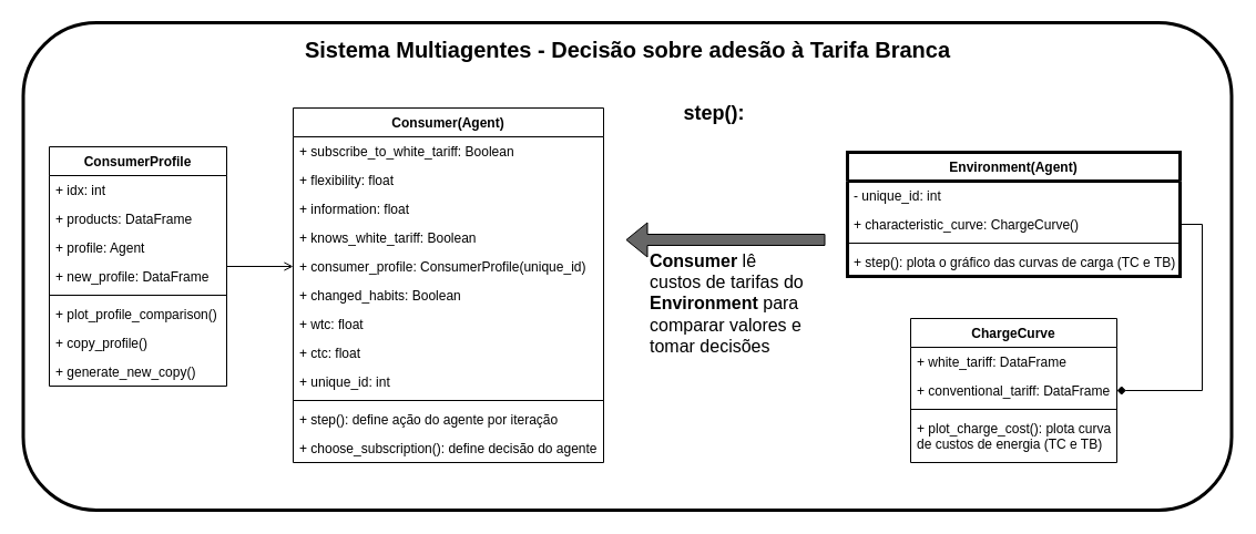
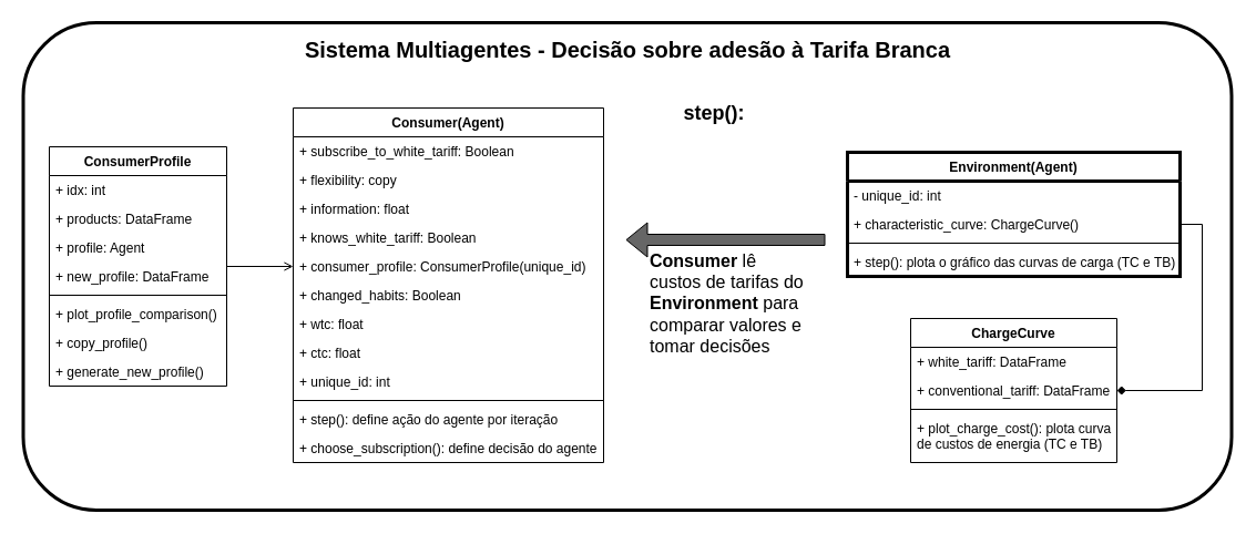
  <mxCell id="0" />
  <mxCell id="1" parent="0" />
  <mxCell id="2" value="" style="rounded=1;whiteSpace=wrap;html=1;strokeWidth=3;fillColor=none;" vertex="1" parent="1"><mxGeometry x="20.5" y="20" width="1090" height="440" as="geometry" /></mxCell>
  <mxCell id="3" value="Consumer(Agent)" style="swimlane;fontStyle=1;childLayout=stackLayout;horizontal=1;startSize=26;fillColor=none;horizontalStack=0;resizeParent=1;resizeParentMax=0;resizeLast=0;collapsible=1;marginBottom=0;" vertex="1" parent="1"><mxGeometry x="264" y="97" width="280" height="320" as="geometry" /></mxCell>
  <mxCell id="4" value="+ subscribe_to_white_tariff: Boolean" style="text;strokeColor=none;fillColor=none;align=left;verticalAlign=top;spacingLeft=4;spacingRight=4;overflow=hidden;rotatable=0;points=[[0,0.5],[1,0.5]];portConstraint=eastwest;" vertex="1" parent="3"><mxGeometry y="26" width="280" height="26" as="geometry" /></mxCell>
- <mxCell id="5" value="+ flexibility: float" style="text;strokeColor=none;fillColor=none;align=left;verticalAlign=top;spacingLeft=4;spacingRight=4;overflow=hidden;rotatable=0;points=[[0,0.5],[1,0.5]];portConstraint=eastwest;" vertex="1" parent="3"><mxGeometry y="52" width="280" height="26" as="geometry" /></mxCell>
+ <mxCell id="5" value="+ flexibility: copy" style="text;strokeColor=none;fillColor=none;align=left;verticalAlign=top;spacingLeft=4;spacingRight=4;overflow=hidden;rotatable=0;points=[[0,0.5],[1,0.5]];portConstraint=eastwest;" vertex="1" parent="3"><mxGeometry y="52" width="280" height="26" as="geometry" /></mxCell>
  <mxCell id="6" value="+ information: float" style="text;strokeColor=none;fillColor=none;align=left;verticalAlign=top;spacingLeft=4;spacingRight=4;overflow=hidden;rotatable=0;points=[[0,0.5],[1,0.5]];portConstraint=eastwest;" vertex="1" parent="3"><mxGeometry y="78" width="280" height="26" as="geometry" /></mxCell>
  <mxCell id="7" value="+ knows_white_tariff: Boolean" style="text;strokeColor=none;fillColor=none;align=left;verticalAlign=top;spacingLeft=4;spacingRight=4;overflow=hidden;rotatable=0;points=[[0,0.5],[1,0.5]];portConstraint=eastwest;" vertex="1" parent="3"><mxGeometry y="104" width="280" height="26" as="geometry" /></mxCell>
  <mxCell id="8" value="+ consumer_profile: ConsumerProfile(unique_id)" style="text;strokeColor=none;fillColor=none;align=left;verticalAlign=top;spacingLeft=4;spacingRight=4;overflow=hidden;rotatable=0;points=[[0,0.5],[1,0.5]];portConstraint=eastwest;" vertex="1" parent="3"><mxGeometry y="130" width="280" height="26" as="geometry" /></mxCell>
  <mxCell id="9" value="+ changed_habits: Boolean" style="text;strokeColor=none;fillColor=none;align=left;verticalAlign=top;spacingLeft=4;spacingRight=4;overflow=hidden;rotatable=0;points=[[0,0.5],[1,0.5]];portConstraint=eastwest;" vertex="1" parent="3"><mxGeometry y="156" width="280" height="26" as="geometry" /></mxCell>
  <mxCell id="10" value="+ wtc: float" style="text;strokeColor=none;fillColor=none;align=left;verticalAlign=top;spacingLeft=4;spacingRight=4;overflow=hidden;rotatable=0;points=[[0,0.5],[1,0.5]];portConstraint=eastwest;" vertex="1" parent="3"><mxGeometry y="182" width="280" height="26" as="geometry" /></mxCell>
  <mxCell id="11" value="+ ctc: float" style="text;strokeColor=none;fillColor=none;align=left;verticalAlign=top;spacingLeft=4;spacingRight=4;overflow=hidden;rotatable=0;points=[[0,0.5],[1,0.5]];portConstraint=eastwest;" vertex="1" parent="3"><mxGeometry y="208" width="280" height="26" as="geometry" /></mxCell>
  <mxCell id="12" value="+ unique_id: int" style="text;strokeColor=none;fillColor=none;align=left;verticalAlign=top;spacingLeft=4;spacingRight=4;overflow=hidden;rotatable=0;points=[[0,0.5],[1,0.5]];portConstraint=eastwest;" vertex="1" parent="3"><mxGeometry y="234" width="280" height="26" as="geometry" /></mxCell>
  <mxCell id="13" value="" style="line;strokeWidth=1;fillColor=none;align=left;verticalAlign=middle;spacingTop=-1;spacingLeft=3;spacingRight=3;rotatable=0;labelPosition=right;points=[];portConstraint=eastwest;" vertex="1" parent="3"><mxGeometry y="260" width="280" height="8" as="geometry" /></mxCell>
  <mxCell id="14" value="+ step(): define ação do agente por iteração" style="text;strokeColor=none;fillColor=none;align=left;verticalAlign=top;spacingLeft=4;spacingRight=4;overflow=hidden;rotatable=0;points=[[0,0.5],[1,0.5]];portConstraint=eastwest;" vertex="1" parent="3"><mxGeometry y="268" width="280" height="26" as="geometry" /></mxCell>
  <mxCell id="15" value="+ choose_subscription(): define decisão do agente" style="text;strokeColor=none;fillColor=none;align=left;verticalAlign=top;spacingLeft=4;spacingRight=4;overflow=hidden;rotatable=0;points=[[0,0.5],[1,0.5]];portConstraint=eastwest;" vertex="1" parent="3"><mxGeometry y="294" width="280" height="26" as="geometry" /></mxCell>
  <mxCell id="16" value="" style="edgeStyle=orthogonalEdgeStyle;rounded=0;orthogonalLoop=1;jettySize=auto;html=1;entryX=0;entryY=0.5;entryDx=0;entryDy=0;endArrow=open;" edge="1" parent="1" source="17" target="8"><mxGeometry relative="1" as="geometry"><mxPoint x="304" y="205" as="targetPoint" /></mxGeometry></mxCell>
  <mxCell id="17" value="ConsumerProfile" style="swimlane;fontStyle=1;align=center;verticalAlign=top;childLayout=stackLayout;horizontal=1;startSize=26;horizontalStack=0;resizeParent=1;resizeParentMax=0;resizeLast=0;collapsible=1;marginBottom=0;" vertex="1" parent="1"><mxGeometry x="44" y="132" width="160" height="216" as="geometry"><mxRectangle x="480" y="110" width="120" height="26" as="alternateBounds" /></mxGeometry></mxCell>
  <mxCell id="18" value="+ idx: int" style="text;strokeColor=none;fillColor=none;align=left;verticalAlign=top;spacingLeft=4;spacingRight=4;overflow=hidden;rotatable=0;points=[[0,0.5],[1,0.5]];portConstraint=eastwest;" vertex="1" parent="17"><mxGeometry y="26" width="160" height="26" as="geometry" /></mxCell>
  <mxCell id="19" value="+ products: DataFrame" style="text;strokeColor=none;fillColor=none;align=left;verticalAlign=top;spacingLeft=4;spacingRight=4;overflow=hidden;rotatable=0;points=[[0,0.5],[1,0.5]];portConstraint=eastwest;" vertex="1" parent="17"><mxGeometry y="52" width="160" height="26" as="geometry" /></mxCell>
  <mxCell id="20" value="+ profile: Agent" style="text;strokeColor=none;fillColor=none;align=left;verticalAlign=top;spacingLeft=4;spacingRight=4;overflow=hidden;rotatable=0;points=[[0,0.5],[1,0.5]];portConstraint=eastwest;" vertex="1" parent="17"><mxGeometry y="78" width="160" height="26" as="geometry" /></mxCell>
  <mxCell id="21" value="+ new_profile: DataFrame" style="text;strokeColor=none;fillColor=none;align=left;verticalAlign=top;spacingLeft=4;spacingRight=4;overflow=hidden;rotatable=0;points=[[0,0.5],[1,0.5]];portConstraint=eastwest;" vertex="1" parent="17"><mxGeometry y="104" width="160" height="26" as="geometry" /></mxCell>
  <mxCell id="22" value="" style="line;strokeWidth=1;fillColor=none;align=left;verticalAlign=middle;spacingTop=-1;spacingLeft=3;spacingRight=3;rotatable=0;labelPosition=right;points=[];portConstraint=eastwest;" vertex="1" parent="17"><mxGeometry y="130" width="160" height="8" as="geometry" /></mxCell>
  <mxCell id="23" value="+ plot_profile_comparison()" style="text;strokeColor=none;fillColor=none;align=left;verticalAlign=top;spacingLeft=4;spacingRight=4;overflow=hidden;rotatable=0;points=[[0,0.5],[1,0.5]];portConstraint=eastwest;" vertex="1" parent="17"><mxGeometry y="138" width="160" height="26" as="geometry" /></mxCell>
  <mxCell id="24" value="+ copy_profile()" style="text;strokeColor=none;fillColor=none;align=left;verticalAlign=top;spacingLeft=4;spacingRight=4;overflow=hidden;rotatable=0;points=[[0,0.5],[1,0.5]];portConstraint=eastwest;" vertex="1" parent="17"><mxGeometry y="164" width="160" height="26" as="geometry" /></mxCell>
- <mxCell id="25" value="+ generate_new_copy()" style="text;strokeColor=none;fillColor=none;align=left;verticalAlign=top;spacingLeft=4;spacingRight=4;overflow=hidden;rotatable=0;points=[[0,0.5],[1,0.5]];portConstraint=eastwest;" vertex="1" parent="17"><mxGeometry y="190" width="160" height="26" as="geometry" /></mxCell>
+ <mxCell id="25" value="+ generate_new_profile()" style="text;strokeColor=none;fillColor=none;align=left;verticalAlign=top;spacingLeft=4;spacingRight=4;overflow=hidden;rotatable=0;points=[[0,0.5],[1,0.5]];portConstraint=eastwest;" vertex="1" parent="17"><mxGeometry y="190" width="160" height="26" as="geometry" /></mxCell>
  <mxCell id="26" value="Environment(Agent)" style="swimlane;fontStyle=1;align=center;verticalAlign=top;childLayout=stackLayout;horizontal=1;startSize=26;horizontalStack=0;resizeParent=1;resizeParentMax=0;resizeLast=0;collapsible=1;marginBottom=0;strokeWidth=3;fillColor=none;" vertex="1" parent="1"><mxGeometry x="764" y="137" width="300" height="112" as="geometry" /></mxCell>
  <mxCell id="27" value="- unique_id: int" style="text;strokeColor=none;fillColor=none;align=left;verticalAlign=top;spacingLeft=4;spacingRight=4;overflow=hidden;rotatable=0;points=[[0,0.5],[1,0.5]];portConstraint=eastwest;" vertex="1" parent="26"><mxGeometry y="26" width="300" height="26" as="geometry" /></mxCell>
  <mxCell id="28" value="+ characteristic_curve: ChargeCurve()" style="text;strokeColor=none;fillColor=none;align=left;verticalAlign=top;spacingLeft=4;spacingRight=4;overflow=hidden;rotatable=0;points=[[0,0.5],[1,0.5]];portConstraint=eastwest;" vertex="1" parent="26"><mxGeometry y="52" width="300" height="26" as="geometry" /></mxCell>
  <mxCell id="29" value="" style="line;strokeWidth=1;fillColor=none;align=left;verticalAlign=middle;spacingTop=-1;spacingLeft=3;spacingRight=3;rotatable=0;labelPosition=right;points=[];portConstraint=eastwest;" vertex="1" parent="26"><mxGeometry y="78" width="300" height="8" as="geometry" /></mxCell>
  <mxCell id="30" value="+ step(): plota o gráfico das curvas de carga (TC e TB)" style="text;strokeColor=none;fillColor=none;align=left;verticalAlign=top;spacingLeft=4;spacingRight=4;overflow=hidden;rotatable=0;points=[[0,0.5],[1,0.5]];portConstraint=eastwest;" vertex="1" parent="26"><mxGeometry y="86" width="300" height="26" as="geometry" /></mxCell>
  <mxCell id="31" value="ChargeCurve" style="swimlane;fontStyle=1;align=center;verticalAlign=top;childLayout=stackLayout;horizontal=1;startSize=26;horizontalStack=0;resizeParent=1;resizeParentMax=0;resizeLast=0;collapsible=1;marginBottom=0;" vertex="1" parent="1"><mxGeometry x="821" y="287" width="186" height="130" as="geometry"><mxRectangle x="480" y="110" width="120" height="26" as="alternateBounds" /></mxGeometry></mxCell>
  <mxCell id="32" value="+ white_tariff: DataFrame" style="text;strokeColor=none;fillColor=none;align=left;verticalAlign=top;spacingLeft=4;spacingRight=4;overflow=hidden;rotatable=0;points=[[0,0.5],[1,0.5]];portConstraint=eastwest;" vertex="1" parent="31"><mxGeometry y="26" width="186" height="26" as="geometry" /></mxCell>
  <mxCell id="33" value="+ conventional_tariff: DataFrame" style="text;strokeColor=none;fillColor=none;align=left;verticalAlign=top;spacingLeft=4;spacingRight=4;overflow=hidden;rotatable=0;points=[[0,0.5],[1,0.5]];portConstraint=eastwest;" vertex="1" parent="31"><mxGeometry y="52" width="186" height="26" as="geometry" /></mxCell>
  <mxCell id="34" value="" style="line;strokeWidth=1;fillColor=none;align=left;verticalAlign=middle;spacingTop=-1;spacingLeft=3;spacingRight=3;rotatable=0;labelPosition=right;points=[];portConstraint=eastwest;" vertex="1" parent="31"><mxGeometry y="78" width="186" height="8" as="geometry" /></mxCell>
  <mxCell id="35" value="+ plot_charge_cost(): plota curva&#10;de custos de energia (TC e TB)" style="text;strokeColor=none;fillColor=none;align=left;verticalAlign=top;spacingLeft=4;spacingRight=4;overflow=hidden;rotatable=0;points=[[0,0.5],[1,0.5]];portConstraint=eastwest;" vertex="1" parent="31"><mxGeometry y="86" width="186" height="44" as="geometry" /></mxCell>
  <mxCell id="36" style="edgeStyle=orthogonalEdgeStyle;rounded=0;orthogonalLoop=1;jettySize=auto;html=1;exitX=1;exitY=0.5;exitDx=0;exitDy=0;entryX=1;entryY=0.5;entryDx=0;entryDy=0;endArrow=diamond;" edge="1" parent="1" source="28" target="33"><mxGeometry relative="1" as="geometry" /></mxCell>
  <mxCell id="37" value="" style="shape=flexArrow;endArrow=classic;html=1;fillColor=#666666;" edge="1" parent="1"><mxGeometry width="50" height="50" relative="1" as="geometry"><mxPoint x="744" y="216" as="sourcePoint" /><mxPoint x="564" y="216" as="targetPoint" /></mxGeometry></mxCell>
  <mxCell id="38" value="&lt;b style=&quot;font-size: 16px;&quot;&gt;Consumer&lt;/b&gt; lê&lt;br style=&quot;font-size: 16px;&quot;&gt;custos de tarifas do &lt;br style=&quot;font-size: 16px;&quot;&gt;&lt;b style=&quot;font-size: 16px;&quot;&gt;Environment&amp;nbsp;&lt;/b&gt;para &lt;br style=&quot;font-size: 16px;&quot;&gt;comparar valores e &lt;br style=&quot;font-size: 16px;&quot;&gt;tomar decisões" style="text;html=1;resizable=0;points=[];autosize=1;align=left;verticalAlign=top;spacingTop=-4;fontSize=16;" vertex="1" parent="1"><mxGeometry x="584" y="222.5" width="120" height="70" as="geometry" /></mxCell>
  <mxCell id="39" value="&lt;b&gt;&lt;font style=&quot;font-size: 20px&quot;&gt;Sistema Multiagentes - Decisão sobre adesão à Tarifa Branca&lt;/font&gt;&lt;/b&gt;" style="text;html=1;strokeColor=none;fillColor=none;align=center;verticalAlign=middle;whiteSpace=wrap;rounded=0;" vertex="1" parent="1"><mxGeometry x="265.5" y="34" width="600" height="20" as="geometry" /></mxCell>
  <mxCell id="40" value="&lt;font style=&quot;font-size: 18px&quot;&gt;step():&lt;/font&gt;" style="text;html=1;strokeColor=none;fillColor=none;align=center;verticalAlign=middle;whiteSpace=wrap;rounded=0;fontStyle=1" vertex="1" parent="1"><mxGeometry x="624" y="92" width="40" height="20" as="geometry" /></mxCell>
